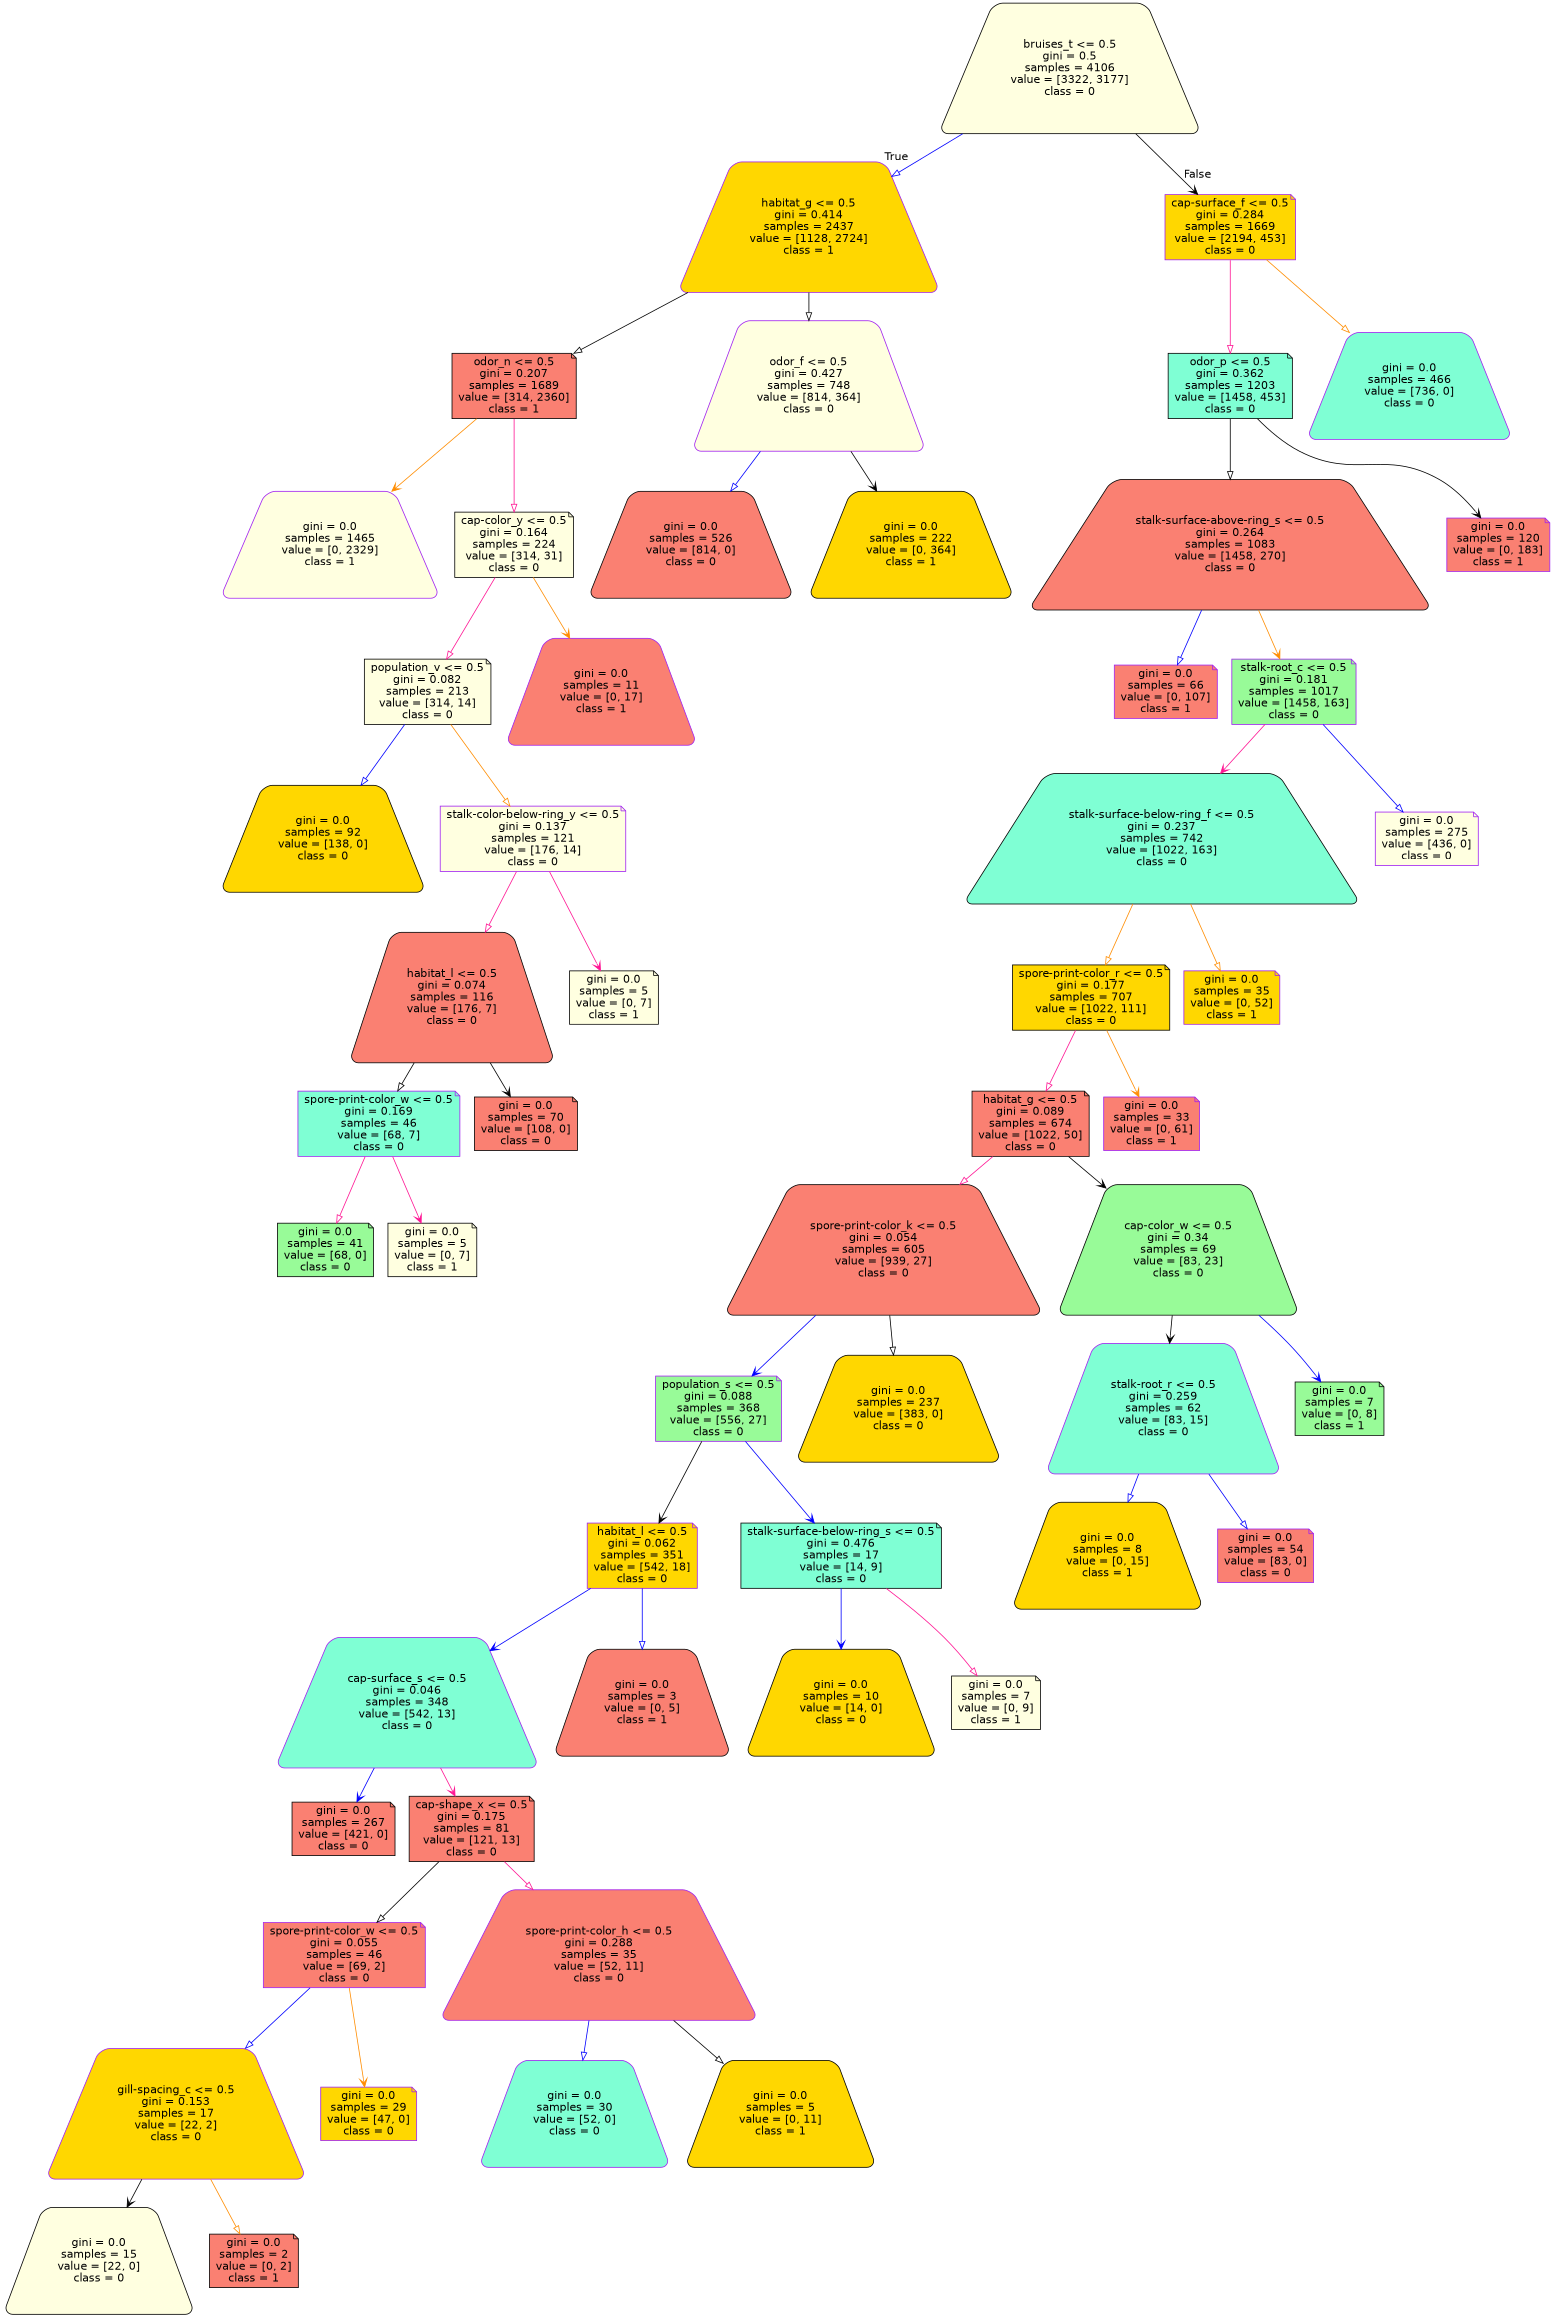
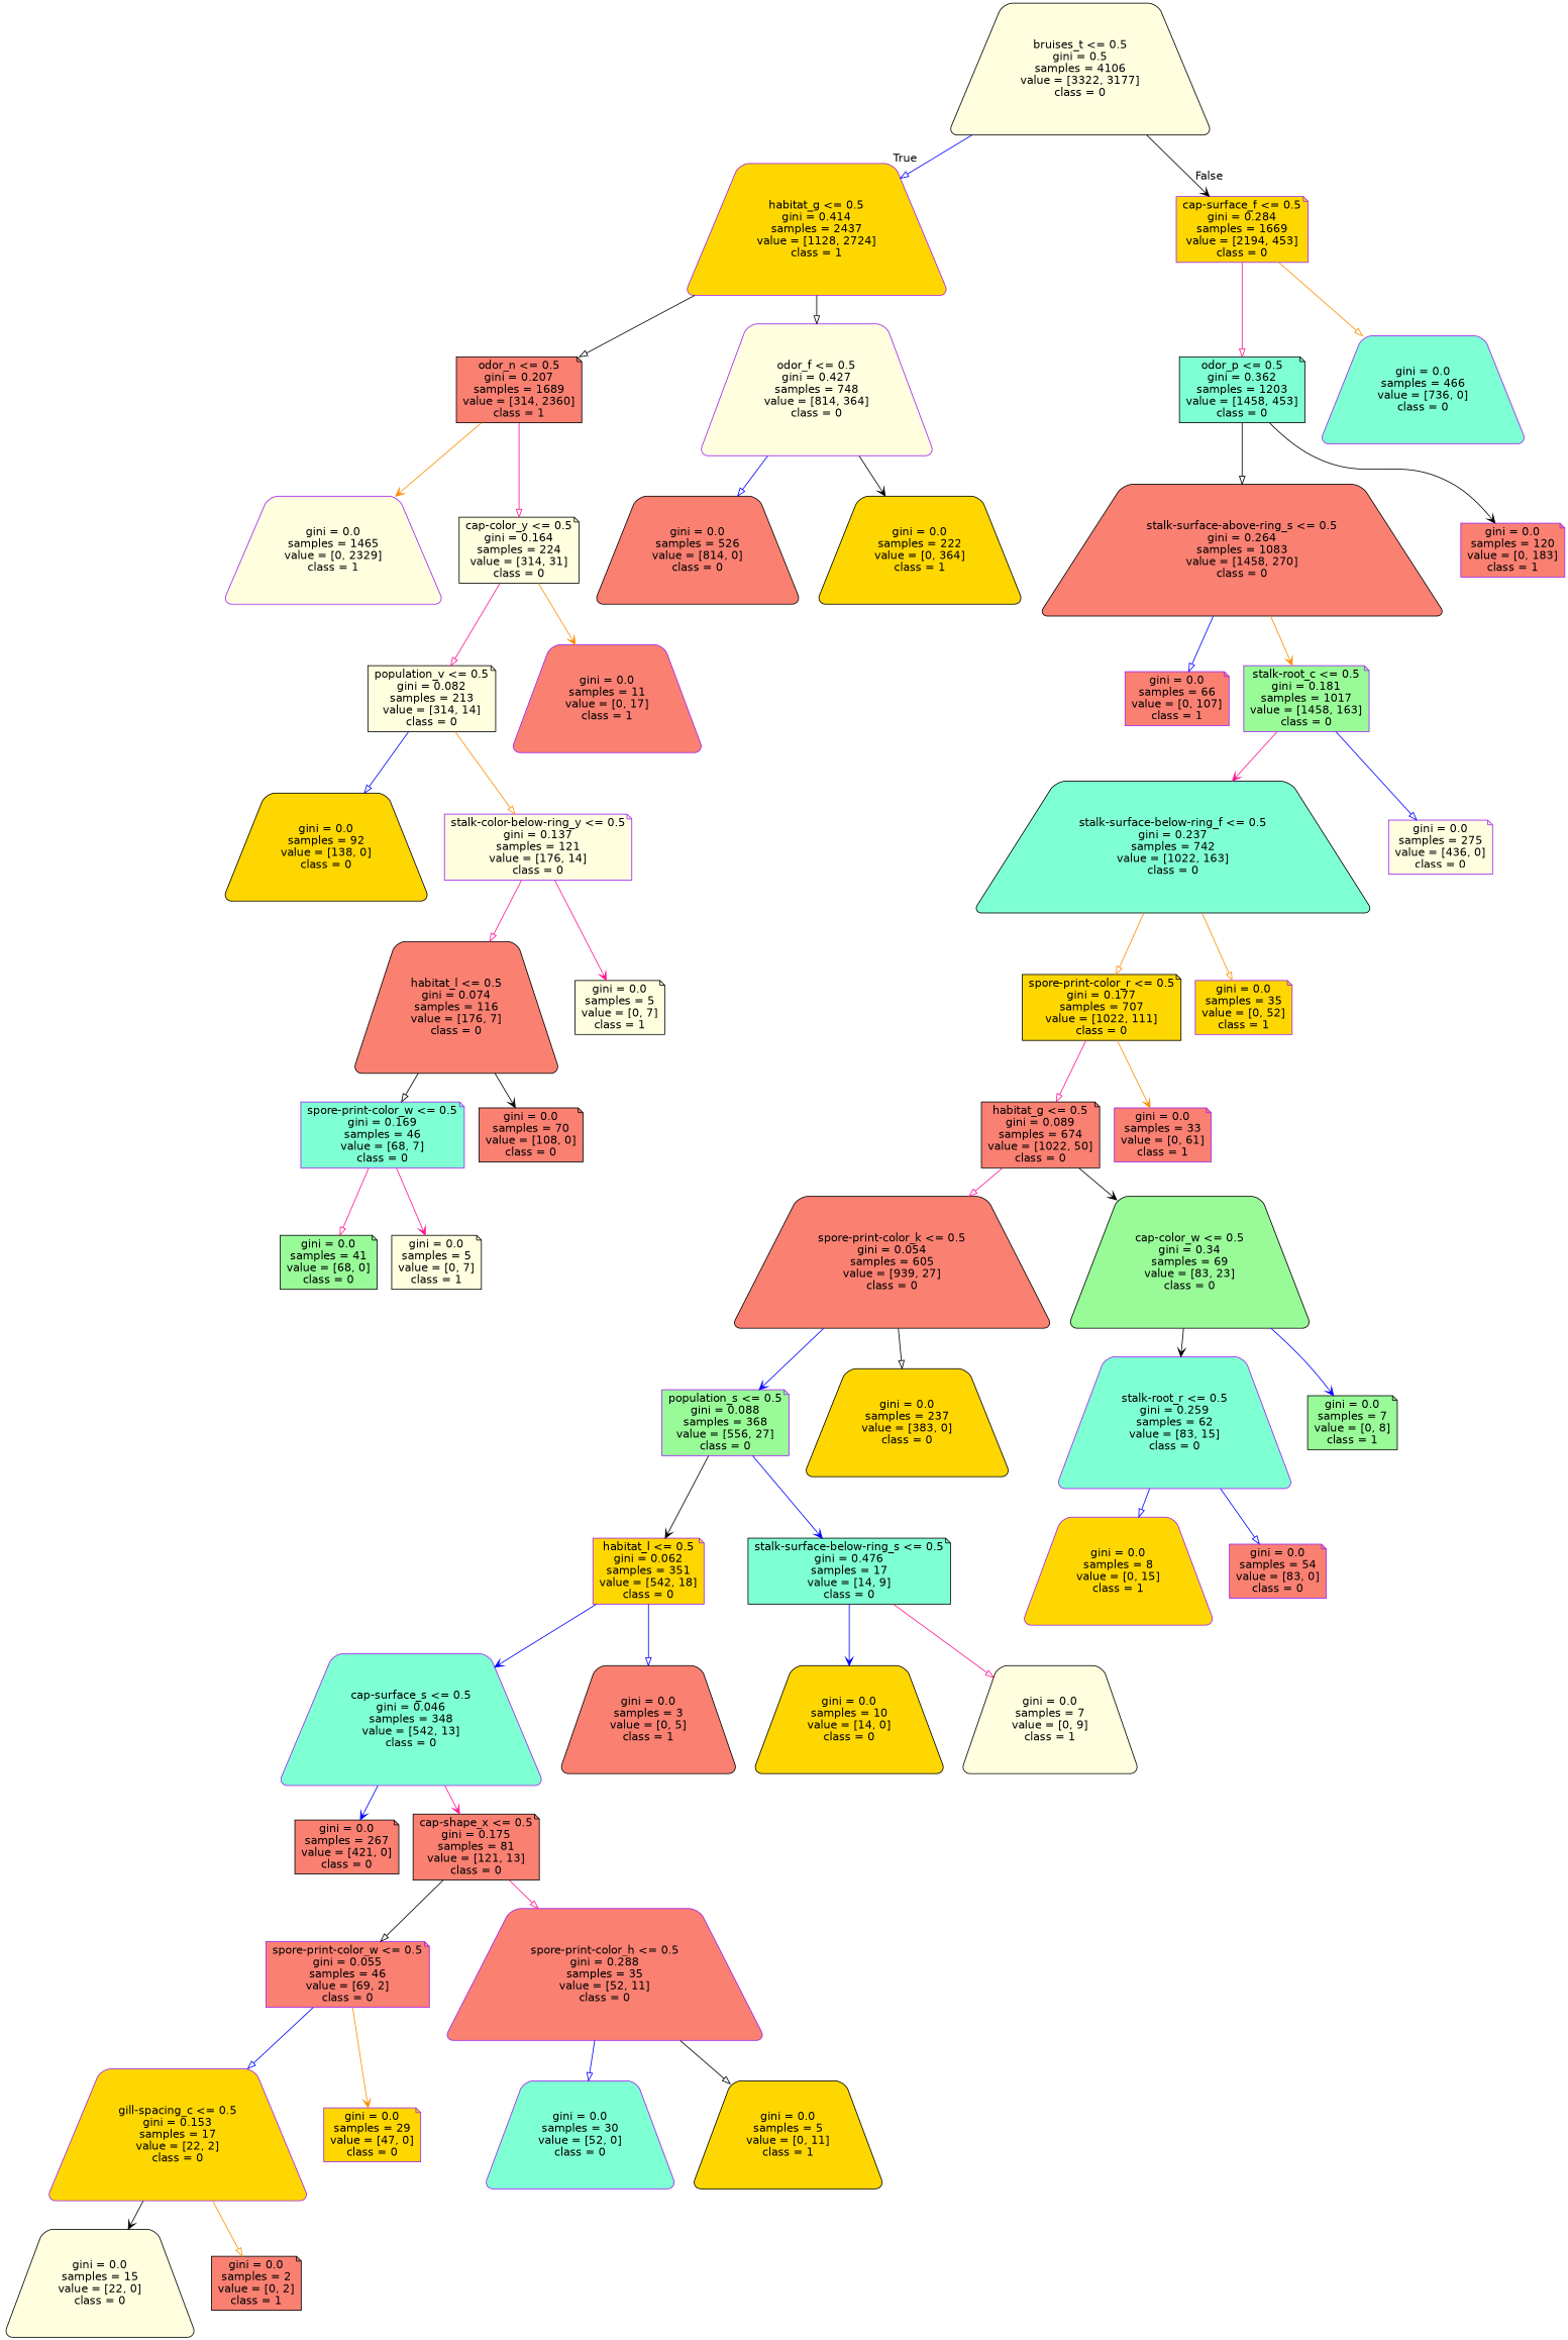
  digraph {
    node [color=black fillcolor=salmon fontname=helvetica shape=note style="filled, rounded"]
    edge [arrowhead=onormal color=blue fontname=helvetica]
    n1 [fillcolor=lightyellow label="bruises_t <= 0.5\ngini = 0.5\nsamples = 4106\nvalue = [3322, 3177]\nclass = 0" shape=trapezium]
    n2 [color=purple fillcolor=gold label="habitat_g <= 0.5\ngini = 0.414\nsamples = 2437\nvalue = [1128, 2724]\nclass = 1" shape=trapezium]
    n3 [color=purple fillcolor=gold label="cap-surface_f <= 0.5\ngini = 0.284\nsamples = 1669\nvalue = [2194, 453]\nclass = 0"]
    n4 [label="odor_n <= 0.5\ngini = 0.207\nsamples = 1689\nvalue = [314, 2360]\nclass = 1"]
    n5 [color=purple fillcolor=lightyellow label="odor_f <= 0.5\ngini = 0.427\nsamples = 748\nvalue = [814, 364]\nclass = 0" shape=trapezium]
    n6 [fillcolor=aquamarine label="odor_p <= 0.5\ngini = 0.362\nsamples = 1203\nvalue = [1458, 453]\nclass = 0"]
    n7 [color=purple fillcolor=aquamarine label="gini = 0.0\nsamples = 466\nvalue = [736, 0]\nclass = 0" shape=trapezium]
    n8 [color=purple fillcolor=lightyellow label="gini = 0.0\nsamples = 1465\nvalue = [0, 2329]\nclass = 1" shape=trapezium]
    n9 [fillcolor=lightyellow label="cap-color_y <= 0.5\ngini = 0.164\nsamples = 224\nvalue = [314, 31]\nclass = 0"]
    n10 [label="gini = 0.0\nsamples = 526\nvalue = [814, 0]\nclass = 0" shape=trapezium]
    n11 [fillcolor=gold label="gini = 0.0\nsamples = 222\nvalue = [0, 364]\nclass = 1" shape=trapezium]
    n12 [fillcolor=lightyellow label="population_v <= 0.5\ngini = 0.082\nsamples = 213\nvalue = [314, 14]\nclass = 0"]
    n13 [color=purple label="gini = 0.0\nsamples = 11\nvalue = [0, 17]\nclass = 1" shape=trapezium]
    n14 [fillcolor=gold label="gini = 0.0\nsamples = 92\nvalue = [138, 0]\nclass = 0" shape=trapezium]
    n15 [color=purple fillcolor=lightyellow label="stalk-color-below-ring_y <= 0.5\ngini = 0.137\nsamples = 121\nvalue = [176, 14]\nclass = 0"]
    n16 [label="habitat_l <= 0.5\ngini = 0.074\nsamples = 116\nvalue = [176, 7]\nclass = 0" shape=trapezium]
    n17 [fillcolor=lightyellow label="gini = 0.0\nsamples = 5\nvalue = [0, 7]\nclass = 1"]
    n18 [color=purple fillcolor=aquamarine label="spore-print-color_w <= 0.5\ngini = 0.169\nsamples = 46\nvalue = [68, 7]\nclass = 0"]
    n19 [label="gini = 0.0\nsamples = 70\nvalue = [108, 0]\nclass = 0"]
    n20 [fillcolor=palegreen label="gini = 0.0\nsamples = 41\nvalue = [68, 0]\nclass = 0"]
    n21 [fillcolor=lightyellow label="gini = 0.0\nsamples = 5\nvalue = [0, 7]\nclass = 1"]
    n22 [label="stalk-surface-above-ring_s <= 0.5\ngini = 0.264\nsamples = 1083\nvalue = [1458, 270]\nclass = 0" shape=trapezium]
    n23 [color=purple label="gini = 0.0\nsamples = 120\nvalue = [0, 183]\nclass = 1"]
    n24 [color=purple label="gini = 0.0\nsamples = 66\nvalue = [0, 107]\nclass = 1"]
    n25 [color=purple fillcolor=palegreen label="stalk-root_c <= 0.5\ngini = 0.181\nsamples = 1017\nvalue = [1458, 163]\nclass = 0"]
    n26 [fillcolor=aquamarine label="stalk-surface-below-ring_f <= 0.5\ngini = 0.237\nsamples = 742\nvalue = [1022, 163]\nclass = 0" shape=trapezium]
    n27 [color=purple fillcolor=lightyellow label="gini = 0.0\nsamples = 275\nvalue = [436, 0]\nclass = 0"]
    n28 [fillcolor=gold label="spore-print-color_r <= 0.5\ngini = 0.177\nsamples = 707\nvalue = [1022, 111]\nclass = 0"]
    n29 [color=purple fillcolor=gold label="gini = 0.0\nsamples = 35\nvalue = [0, 52]\nclass = 1"]
    n30 [label="habitat_g <= 0.5\ngini = 0.089\nsamples = 674\nvalue = [1022, 50]\nclass = 0"]
    n31 [color=purple label="gini = 0.0\nsamples = 33\nvalue = [0, 61]\nclass = 1"]
    n32 [label="spore-print-color_k <= 0.5\ngini = 0.054\nsamples = 605\nvalue = [939, 27]\nclass = 0" shape=trapezium]
    n33 [fillcolor=palegreen label="cap-color_w <= 0.5\ngini = 0.34\nsamples = 69\nvalue = [83, 23]\nclass = 0" shape=trapezium]
    n34 [color=purple fillcolor=palegreen label="population_s <= 0.5\ngini = 0.088\nsamples = 368\nvalue = [556, 27]\nclass = 0"]
    n35 [fillcolor=gold label="gini = 0.0\nsamples = 237\nvalue = [383, 0]\nclass = 0" shape=trapezium]
    n36 [color=purple fillcolor=aquamarine label="stalk-root_r <= 0.5\ngini = 0.259\nsamples = 62\nvalue = [83, 15]\nclass = 0" shape=trapezium]
    n37 [fillcolor=palegreen label="gini = 0.0\nsamples = 7\nvalue = [0, 8]\nclass = 1"]
    n38 [color=purple fillcolor=gold label="habitat_l <= 0.5\ngini = 0.062\nsamples = 351\nvalue = [542, 18]\nclass = 0"]
    n39 [fillcolor=aquamarine label="stalk-surface-below-ring_s <= 0.5\ngini = 0.476\nsamples = 17\nvalue = [14, 9]\nclass = 0"]
    n40 [color=purple fillcolor=aquamarine label="cap-surface_s <= 0.5\ngini = 0.046\nsamples = 348\nvalue = [542, 13]\nclass = 0" shape=trapezium]
    n41 [label="gini = 0.0\nsamples = 3\nvalue = [0, 5]\nclass = 1" shape=trapezium]
    n42 [fillcolor=gold label="gini = 0.0\nsamples = 10\nvalue = [14, 0]\nclass = 0" shape=trapezium]
-   n43 [fillcolor=lightyellow label="gini = 0.0\nsamples = 7\nvalue = [0, 9]\nclass = 1"]
+   n43 [fillcolor=lightyellow label="gini = 0.0\nsamples = 7\nvalue = [0, 9]\nclass = 1" shape=trapezium]
    n44 [label="gini = 0.0\nsamples = 267\nvalue = [421, 0]\nclass = 0"]
    n45 [label="cap-shape_x <= 0.5\ngini = 0.175\nsamples = 81\nvalue = [121, 13]\nclass = 0"]
    n46 [color=purple label="spore-print-color_w <= 0.5\ngini = 0.055\nsamples = 46\nvalue = [69, 2]\nclass = 0"]
    n47 [color=purple label="spore-print-color_h <= 0.5\ngini = 0.288\nsamples = 35\nvalue = [52, 11]\nclass = 0" shape=trapezium]
    n48 [color=purple fillcolor=gold label="gill-spacing_c <= 0.5\ngini = 0.153\nsamples = 17\nvalue = [22, 2]\nclass = 0" shape=trapezium]
    n49 [color=purple fillcolor=gold label="gini = 0.0\nsamples = 29\nvalue = [47, 0]\nclass = 0"]
    n50 [color=purple fillcolor=aquamarine label="gini = 0.0\nsamples = 30\nvalue = [52, 0]\nclass = 0" shape=trapezium]
    n51 [fillcolor=gold label="gini = 0.0\nsamples = 5\nvalue = [0, 11]\nclass = 1" shape=trapezium]
    n52 [fillcolor=lightyellow label="gini = 0.0\nsamples = 15\nvalue = [22, 0]\nclass = 0" shape=trapezium]
    n53 [label="gini = 0.0\nsamples = 2\nvalue = [0, 2]\nclass = 1"]
-   n54 [fillcolor=gold label="gini = 0.0\nsamples = 8\nvalue = [0, 15]\nclass = 1" shape=trapezium]
+   n54 [color=purple fillcolor=gold label="gini = 0.0\nsamples = 8\nvalue = [0, 15]\nclass = 1" shape=trapezium]
    n55 [color=purple label="gini = 0.0\nsamples = 54\nvalue = [83, 0]\nclass = 0"]
    n1 -> n2 [headlabel=True labelangle=45 labeldistance=2.5]
    n1 -> n3 [arrowhead=vee color=black headlabel=False labelangle=-45 labeldistance=2.5]
    n2 -> n4 [color=black]
    n2 -> n5 [color=black]
    n3 -> n6 [color=deeppink]
    n3 -> n7 [color=darkorange]
    n4 -> n8 [arrowhead=vee color=darkorange]
    n4 -> n9 [color=deeppink]
    n5 -> n10
    n5 -> n11 [arrowhead=vee color=black]
    n6 -> n22 [color=black]
    n6 -> n23 [arrowhead=vee color=black]
    n9 -> n12 [color=deeppink]
    n9 -> n13 [arrowhead=vee color=darkorange]
    n12 -> n14
    n12 -> n15 [color=darkorange]
    n15 -> n16 [color=deeppink]
    n15 -> n17 [arrowhead=vee color=deeppink]
    n16 -> n18 [color=black]
    n16 -> n19 [arrowhead=vee color=black]
    n18 -> n20 [color=deeppink]
    n18 -> n21 [arrowhead=vee color=deeppink]
    n22 -> n24
    n22 -> n25 [arrowhead=vee color=darkorange]
    n25 -> n26 [arrowhead=vee color=deeppink]
    n25 -> n27
    n26 -> n28 [color=darkorange]
    n26 -> n29 [color=darkorange]
    n28 -> n30 [color=deeppink]
    n28 -> n31 [arrowhead=vee color=darkorange]
    n30 -> n32 [color=deeppink]
    n30 -> n33 [arrowhead=vee color=black]
    n32 -> n34 [arrowhead=vee]
    n32 -> n35 [color=black]
    n33 -> n36 [arrowhead=vee color=black]
    n33 -> n37 [arrowhead=vee]
    n34 -> n38 [arrowhead=vee color=black]
    n34 -> n39 [arrowhead=vee]
    n36 -> n54
    n36 -> n55
    n38 -> n40 [arrowhead=vee]
    n38 -> n41
    n39 -> n42 [arrowhead=vee]
    n39 -> n43 [color=deeppink]
    n40 -> n44 [arrowhead=vee]
    n40 -> n45 [arrowhead=vee color=deeppink]
    n45 -> n46 [color=black]
    n45 -> n47 [color=deeppink]
    n46 -> n48
    n46 -> n49 [arrowhead=vee color=darkorange]
    n47 -> n50
    n47 -> n51 [color=black]
    n48 -> n52 [arrowhead=vee color=black]
    n48 -> n53 [color=darkorange]
  }
